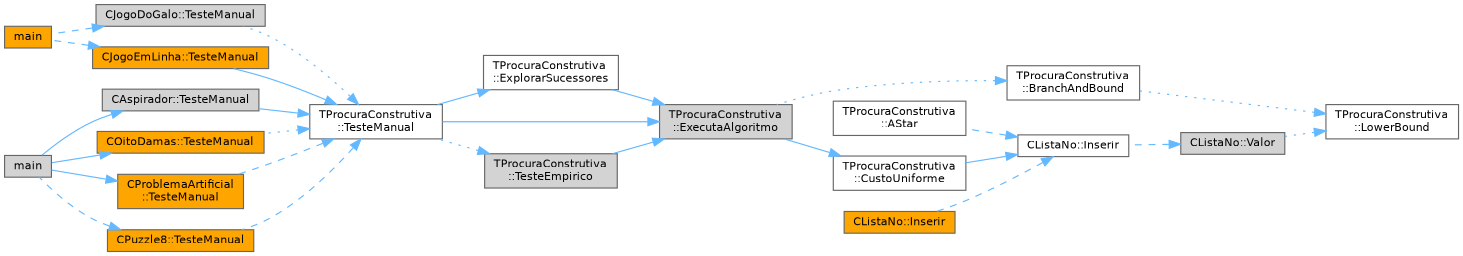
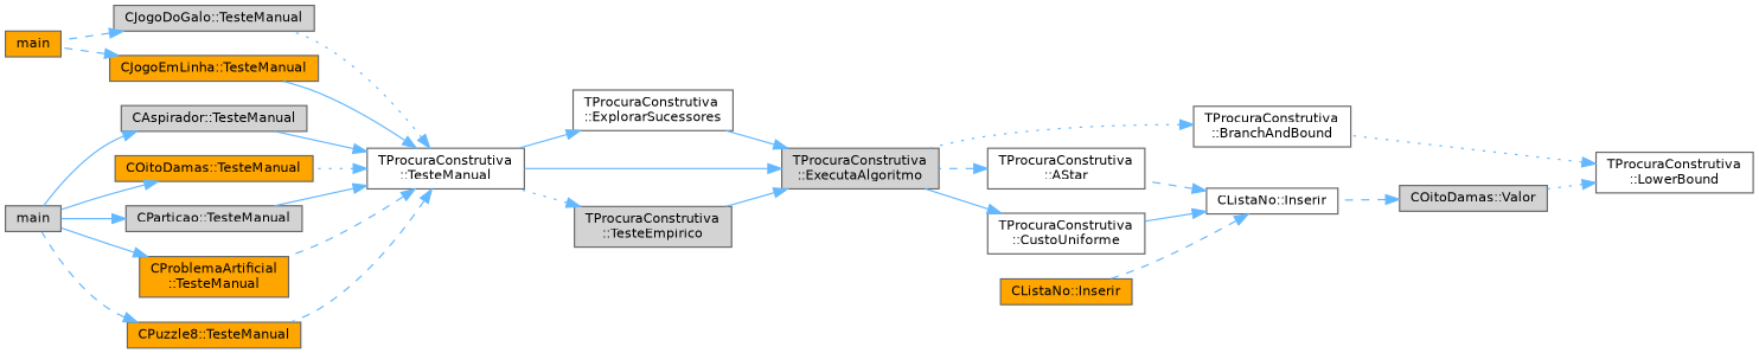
  digraph {
    rankdir=RL
    node [color=grey40 fillcolor=white fontname=Helvetica fontsize=10 shape=box style=filled]
    edge [color=steelblue1 dir=back fontname=Helvetica fontsize=10 labelfontname=Helvetica labelfontsize=10 style=solid]
    n1 [color=gray40 fontcolor=black height=0.2 label="TProcuraConstrutiva\l::LowerBound" width=0.4]
    n2 [height=0.2 label="TProcuraConstrutiva\l::BranchAndBound" width=0.4]
-   n3 [fillcolor=lightgrey height=0.2 label="CListaNo::Valor" width=0.4]
+   n3 [fillcolor=lightgrey height=0.2 label="COitoDamas::Valor" width=0.4]
    n4 [fillcolor=lightgrey height=0.2 label="TProcuraConstrutiva\l::ExecutaAlgoritmo" width=0.4]
    n5 [height=0.2 label="CListaNo::Inserir" width=0.4]
    n6 [height=0.2 label="TProcuraConstrutiva\l::ExplorarSucessores" width=0.4]
    n7 [height=0.2 label="TProcuraConstrutiva\l::TesteManual" width=0.4]
    n8 [fillcolor=lightgrey height=0.2 label="TProcuraConstrutiva\l::TesteEmpirico" width=0.4]
    n9 [fillcolor=lightgrey height=0.2 label="CJogoDoGalo::TesteManual" width=0.4]
    n10 [fillcolor=orange height=0.2 label="CJogoEmLinha::TesteManual" width=0.4]
    n11 [fillcolor=lightgrey height=0.2 label="CAspirador::TesteManual" width=0.4]
    n12 [fillcolor=orange height=0.2 label="COitoDamas::TesteManual" width=0.4]
+   n13 [fillcolor=lightgrey height=0.2 label="CParticao::TesteManual" width=0.4]
    n14 [fillcolor=orange height=0.2 label="CProblemaArtificial\l::TesteManual" width=0.4]
    n15 [fillcolor=orange height=0.2 label="CPuzzle8::TesteManual" width=0.4]
    n16 [fillcolor=orange height=0.2 label=main width=0.4]
    n17 [fillcolor=lightgrey height=0.2 label=main width=0.4]
    n18 [height=0.2 label="TProcuraConstrutiva\l::AStar" width=0.4]
    n19 [height=0.2 label="TProcuraConstrutiva\l::CustoUniforme" width=0.4]
    n20 [fillcolor=orange height=0.2 label="CListaNo::Inserir" width=0.4]
    n1 -> n2 [style=dotted]
    n1 -> n3 [style=dotted]
    n2 -> n4 [style=dotted]
    n3 -> n5 [style=dashed]
    n4 -> n6
    n4 -> n7
    n4 -> n8
    n5 -> n18 [style=dashed]
    n5 -> n19
    n5 -> n20 [style=dashed]
    n6 -> n7
    n7 -> n9 [style=dotted]
    n7 -> n10
    n7 -> n11
    n7 -> n12 [style=dotted]
+   n7 -> n13
    n7 -> n14 [style=dashed]
    n7 -> n15 [style=dashed]
    n8 -> n7 [style=dotted]
    n9 -> n16 [style=dashed]
    n10 -> n16 [style=dashed]
    n11 -> n17
    n12 -> n17
+   n13 -> n17
    n14 -> n17
    n15 -> n17 [style=dashed]
+   n18 -> n4 [style=dashed]
    n19 -> n4
  }
